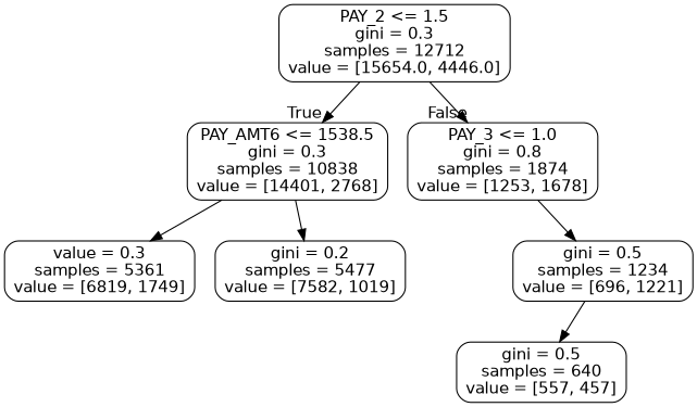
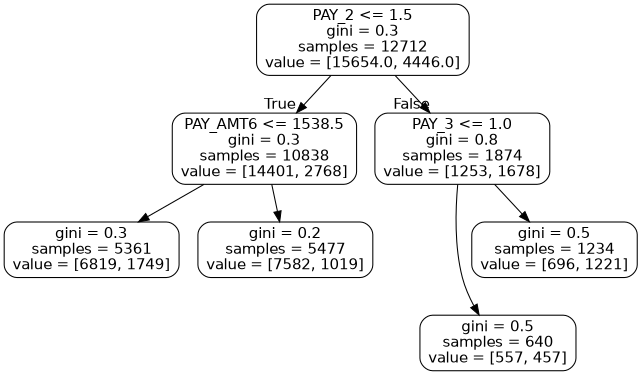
  digraph {
    node [color=black fontname=helvetica shape=box style=rounded]
    edge [fontname=helvetica]
    n1 [label="PAY_2 <= 1.5\ngini = 0.3\nsamples = 12712\nvalue = [15654.0, 4446.0]"]
    n2 [label="PAY_AMT6 <= 1538.5\ngini = 0.3\nsamples = 10838\nvalue = [14401, 2768]"]
    n3 [label="PAY_3 <= 1.0\ngini = 0.8\nsamples = 1874\nvalue = [1253, 1678]"]
-   n4 [label="value = 0.3\nsamples = 5361\nvalue = [6819, 1749]"]
+   n4 [label="gini = 0.3\nsamples = 5361\nvalue = [6819, 1749]"]
    n5 [label="gini = 0.2\nsamples = 5477\nvalue = [7582, 1019]"]
    n6 [label="gini = 0.5\nsamples = 640\nvalue = [557, 457]"]
    n7 [label="gini = 0.5\nsamples = 1234\nvalue = [696, 1221]"]
    n1 -> n2 [headlabel=True labelangle=45 labeldistance=2.5]
    n1 -> n3 [headlabel=False labelangle=-45 labeldistance=2.5]
    n2 -> n4
    n2 -> n5
-   n7 -> n6
+   n3 -> n6
    n3 -> n7
  }
